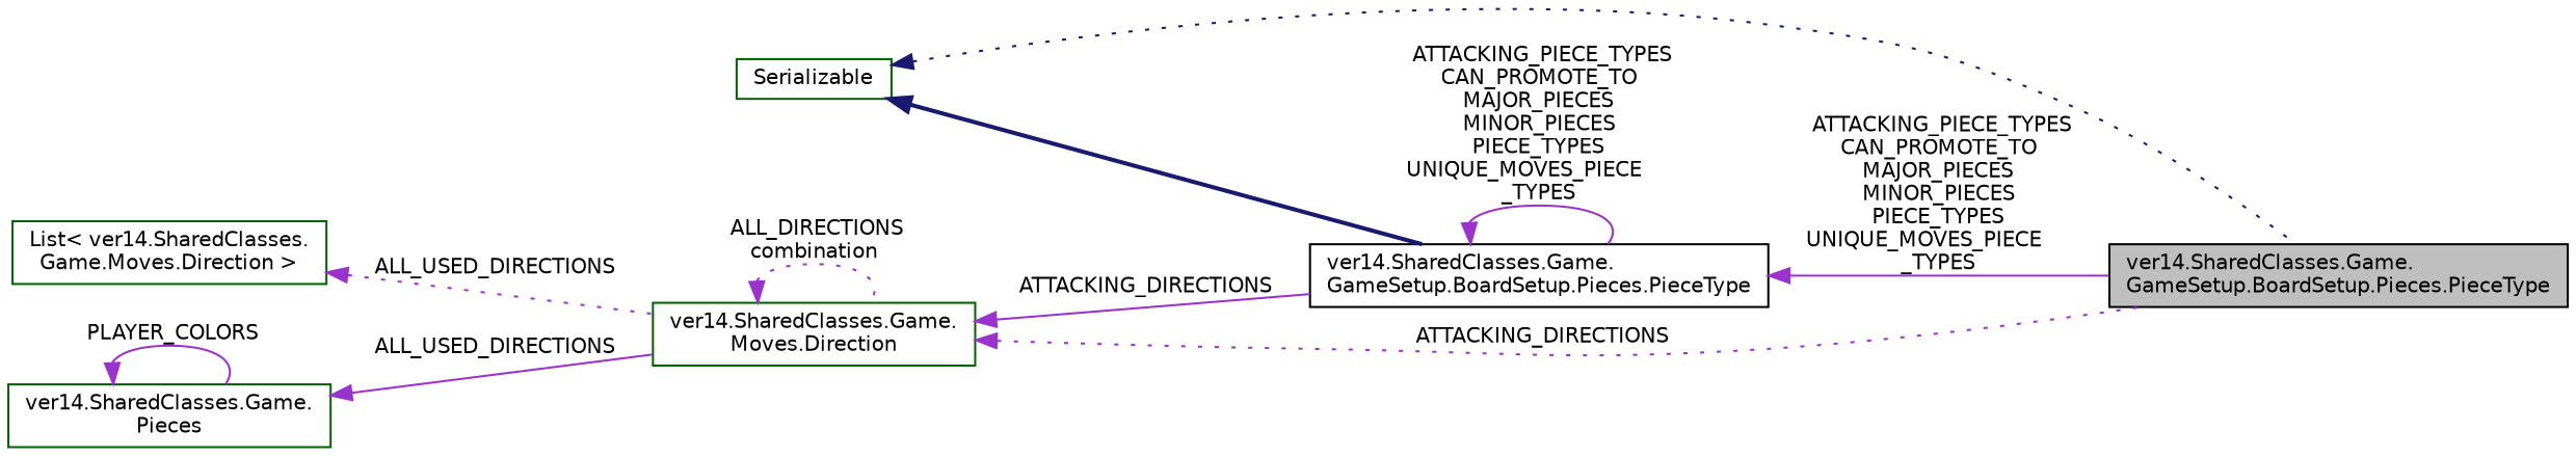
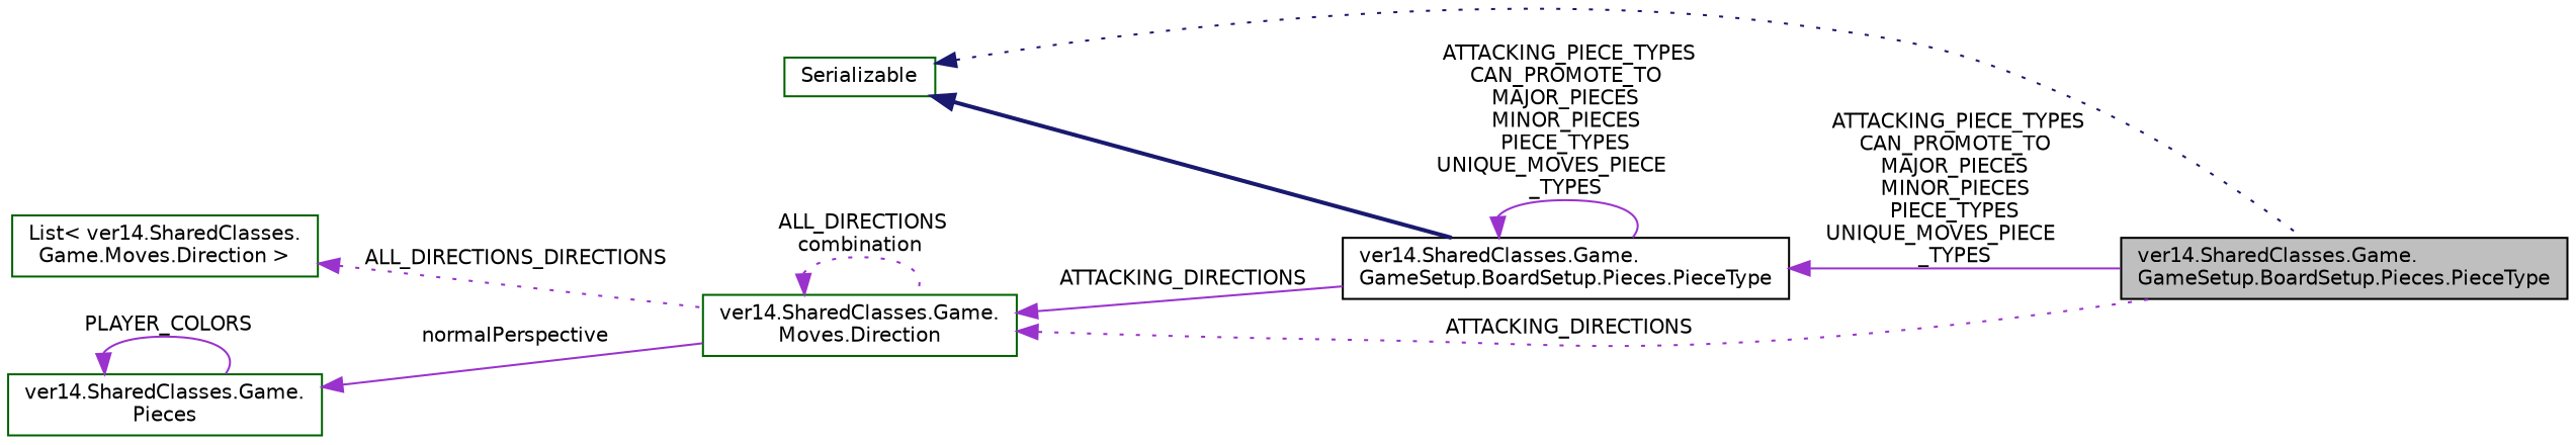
  digraph {
    rankdir=LR
    node [color=darkgreen fillcolor=white fontname=Helvetica fontsize=10 shape=record style=filled]
    edge [color=darkorchid3 dir=back fontname=Helvetica fontsize=10 labelfontname=Helvetica labelfontsize=10 style=solid]
    n1 [color=black fillcolor=grey75 fontcolor=black height=0.2 label="ver14.SharedClasses.Game.\lGameSetup.BoardSetup.Pieces.PieceType" width=0.4]
    n2 [height=0.2 label=Serializable width=0.4]
    n3 [color=black height=0.2 label="ver14.SharedClasses.Game.\lGameSetup.BoardSetup.Pieces.PieceType" width=0.4]
    n4 [height=0.2 label="ver14.SharedClasses.Game.\lMoves.Direction" width=0.4]
    n5 [height=0.2 label="List\< ver14.SharedClasses.\lGame.Moves.Direction \>" width=0.4]
    n6 [height=0.2 label="ver14.SharedClasses.Game.\lPieces" width=0.4]
    n2 -> n1 [color=midnightblue style=dotted]
    n2 -> n3 [color=midnightblue style=bold]
    n3 -> n1 [label=" ATTACKING_PIECE_TYPES\nCAN_PROMOTE_TO\nMAJOR_PIECES\nMINOR_PIECES\nPIECE_TYPES\nUNIQUE_MOVES_PIECE\l_TYPES"]
    n3 -> n3 [label=" ATTACKING_PIECE_TYPES\nCAN_PROMOTE_TO\nMAJOR_PIECES\nMINOR_PIECES\nPIECE_TYPES\nUNIQUE_MOVES_PIECE\l_TYPES"]
    n4 -> n1 [label=" ATTACKING_DIRECTIONS" style=dotted]
    n4 -> n3 [label=" ATTACKING_DIRECTIONS"]
    n4 -> n4 [label=" ALL_DIRECTIONS\ncombination" style=dotted]
-   n5 -> n4 [label=" ALL_USED_DIRECTIONS" style=dotted]
-   n6 -> n4 [label=" ALL_USED_DIRECTIONS"]
+   n5 -> n4 [label=" ALL_DIRECTIONS_DIRECTIONS" style=dotted]
+   n6 -> n4 [label=" normalPerspective"]
    n6 -> n6 [label=" PLAYER_COLORS"]
  }
